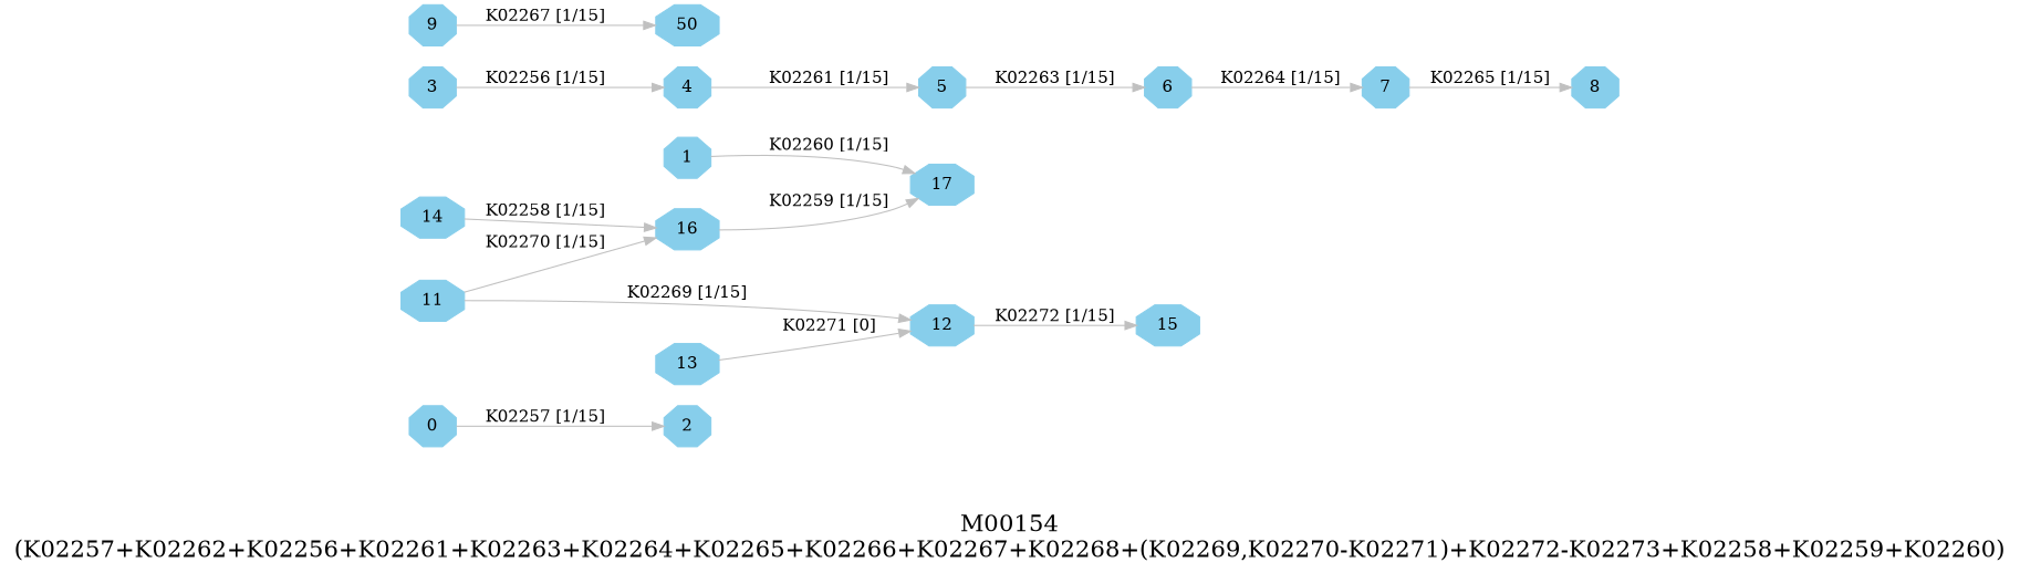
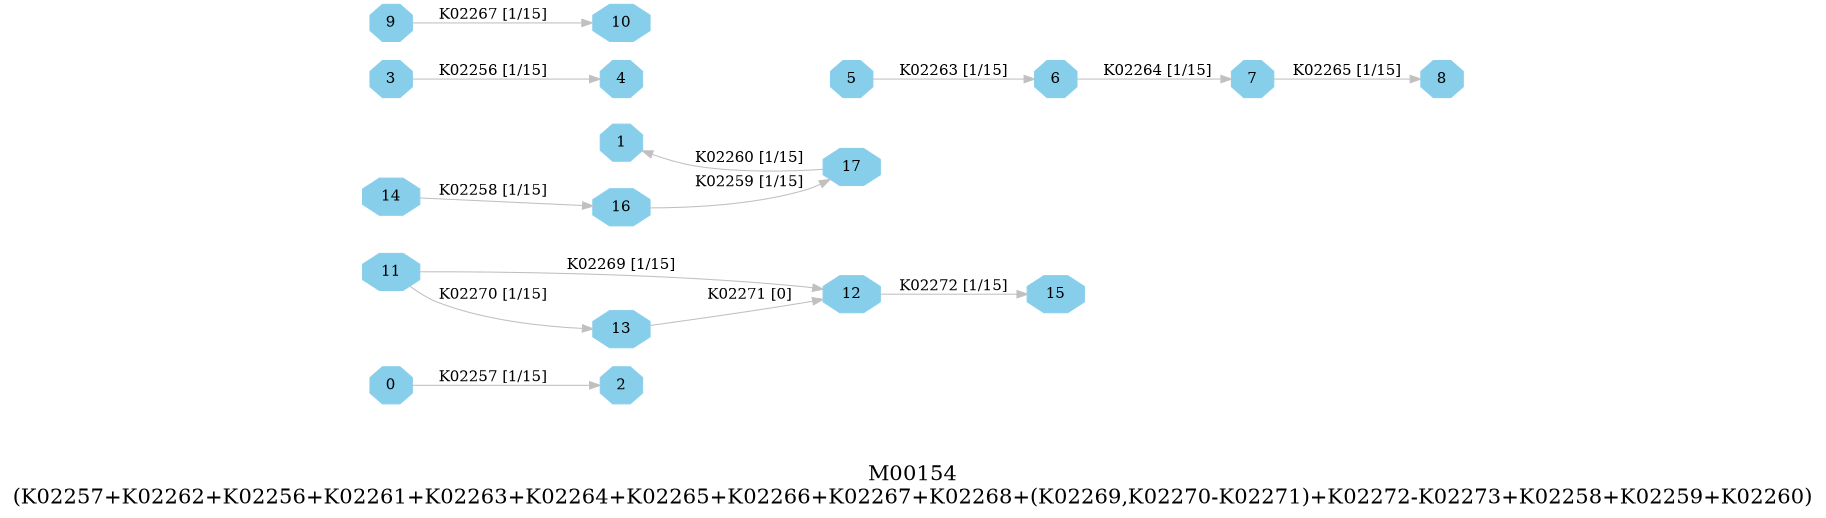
  digraph {
    fontsize=20
    label="M00154\n(K02257+K02262+K02256+K02261+K02263+K02264+K02265+K02266+K02267+K02268+(K02269,K02270-K02271)+K02272-K02273+K02258+K02259+K02260)"
    rankdir=LR
    node [color=skyblue shape=octagon style=filled]
    edge [color=grey]
    0 [height=.3 width=.3]
    1 [height=.3 width=.3]
    2 [height=.3 width=.3]
    3 [height=.3 width=.3]
    4 [height=.3 width=.3]
    5 [height=.3 width=.3]
    6 [height=.3 width=.3]
    7 [height=.3 width=.3]
    8 [height=.3 width=.3]
    9 [height=.3 width=.3]
-   10 [height=.3 width=.3 label=50]
+   10 [height=.3 width=.3]
    11 [height=.3 width=.3]
    12 [height=.3 width=.3]
    13 [height=.3 width=.3]
    14 [height=.3 width=.3]
    15 [height=.3 width=.3]
    16 [height=.3 width=.3]
    17 [height=.3 width=.3]
    subgraph sub_1 {
      0
      1
      2
      3
      4
      5
      6
      7
      8
      9
      10
      11
      12
      13
      14
      15
      16
      17
    }
    0 -> 2 [label="K02257 [1/15]"]
    3 -> 4 [label="K02256 [1/15]"]
-   4 -> 5 [label="K02261 [1/15]"]
    5 -> 6 [label="K02263 [1/15]"]
    6 -> 7 [label="K02264 [1/15]"]
    7 -> 8 [label="K02265 [1/15]"]
    9 -> 10 [label="K02267 [1/15]"]
    11 -> 12 [label="K02269 [1/15]"]
-   11 -> 16 [label="K02270 [1/15]"]
+   11 -> 13 [label="K02270 [1/15]"]
    12 -> 15 [label="K02272 [1/15]"]
    13 -> 12 [label="K02271 [0]"]
    14 -> 16 [label="K02258 [1/15]"]
    16 -> 17 [label="K02259 [1/15]"]
-   1 -> 17 [label="K02260 [1/15]"]
+   17 -> 1 [label="K02260 [1/15]"]
  }
